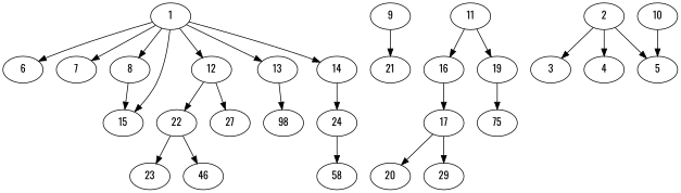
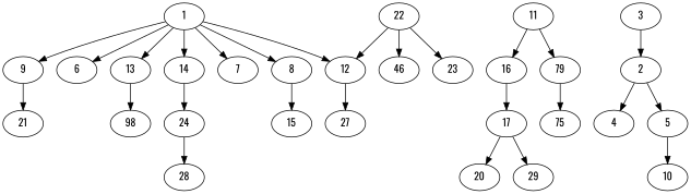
  digraph {
    fontname=Oswald
    node [alpha=0.03 fontname=Oswald]
    edge [fontname=Oswald]
    6 [alpha=0.19]
    1
    7 [alpha=0.19]
    8
    9 [alpha=0.04]
    12 [alpha=0.01]
    13 [alpha=0.12]
    14 [alpha=0.18]
    15 [alpha=0.09]
    21 [alpha=0.08]
    11 [alpha=0.17]
    16
-   19 [alpha=0.02]
+   19 [alpha=0.02 label=79]
    22 [alpha=0.10]
    27 [alpha=0.08]
    n16 [alpha=0.13 label=98]
    24 [alpha=0.02]
    17
    n19 [alpha=0.16 label=75]
    23 [alpha=0.12]
    n21 [alpha=0.11 label=46]
-   28 [alpha=0.02 label=58]
+   28 [alpha=0.02]
    2 [alpha=0.09]
    3 [alpha=0.17]
    4 [alpha=0.04]
    5 [alpha=0.16]
    10 [alpha=0.02]
    20
    29
    1 -> 6
    1 -> 7
    1 -> 8
-   1 -> 15
+   1 -> 9
    1 -> 12
    1 -> 13
    1 -> 14
    8 -> 15
    9 -> 21
-   12 -> 22
+   22 -> 12
    12 -> 27
    13 -> n16
    14 -> 24
    11 -> 16
    11 -> 19
    16 -> 17
    19 -> n19
    22 -> 23
    22 -> n21
    24 -> 28
    17 -> 20
    17 -> 29
-   2 -> 3
+   3 -> 2
    2 -> 4
    2 -> 5
-   10 -> 5
+   5 -> 10
  }
